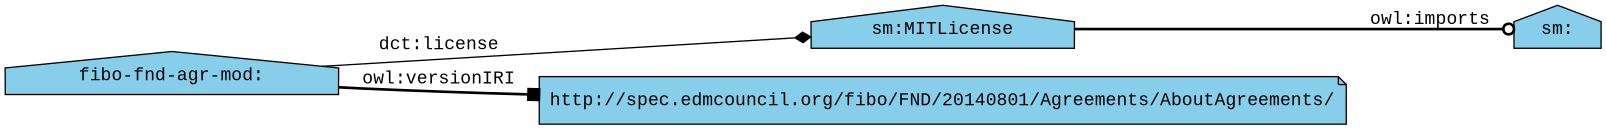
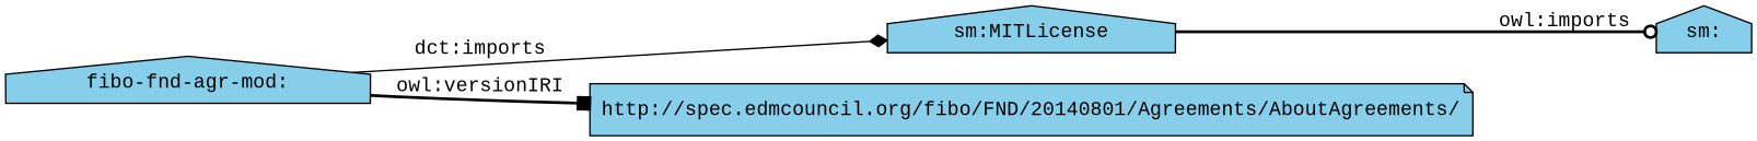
  digraph {
    fontname="Liberation Mono"
    rankdir=LR
    node [fillcolor=skyblue fontname="Liberation Mono" shape=house style=filled]
    edge [fontname="Liberation Mono" style=bold]
    "fibo-fnd-agr-mod:"
    "sm:MITLicense"
    "http://spec.edmcouncil.org/fibo/FND/20140801/Agreements/AboutAgreements/" [shape=note]
    "sm:"
-   "fibo-fnd-agr-mod:" -> "sm:MITLicense" [arrowhead=diamond label="dct:license" style=solid]
+   "fibo-fnd-agr-mod:" -> "sm:MITLicense" [arrowhead=diamond label="dct:imports" style=solid]
    "fibo-fnd-agr-mod:" -> "http://spec.edmcouncil.org/fibo/FND/20140801/Agreements/AboutAgreements/" [arrowhead=box label="owl:versionIRI"]
    "sm:MITLicense" -> "sm:" [arrowhead=odot label="owl:imports"]
  }
